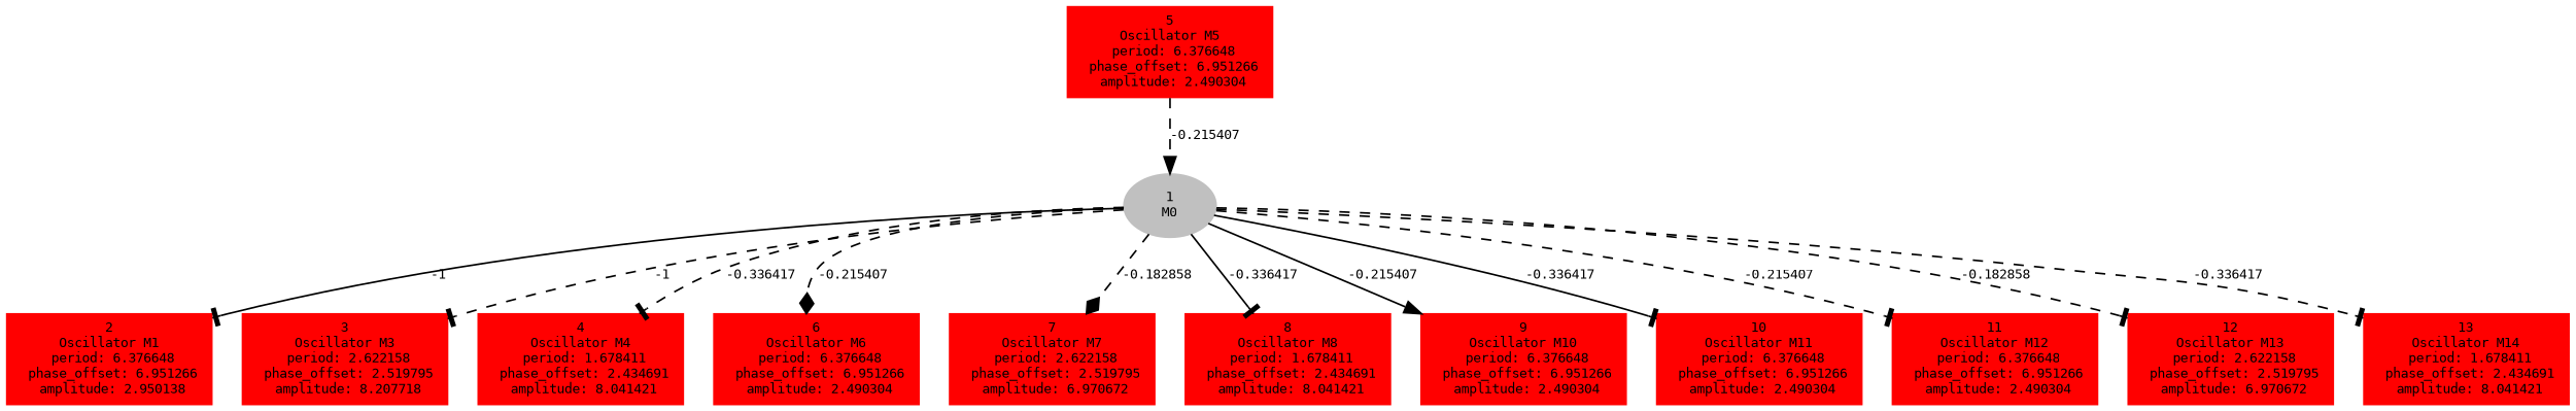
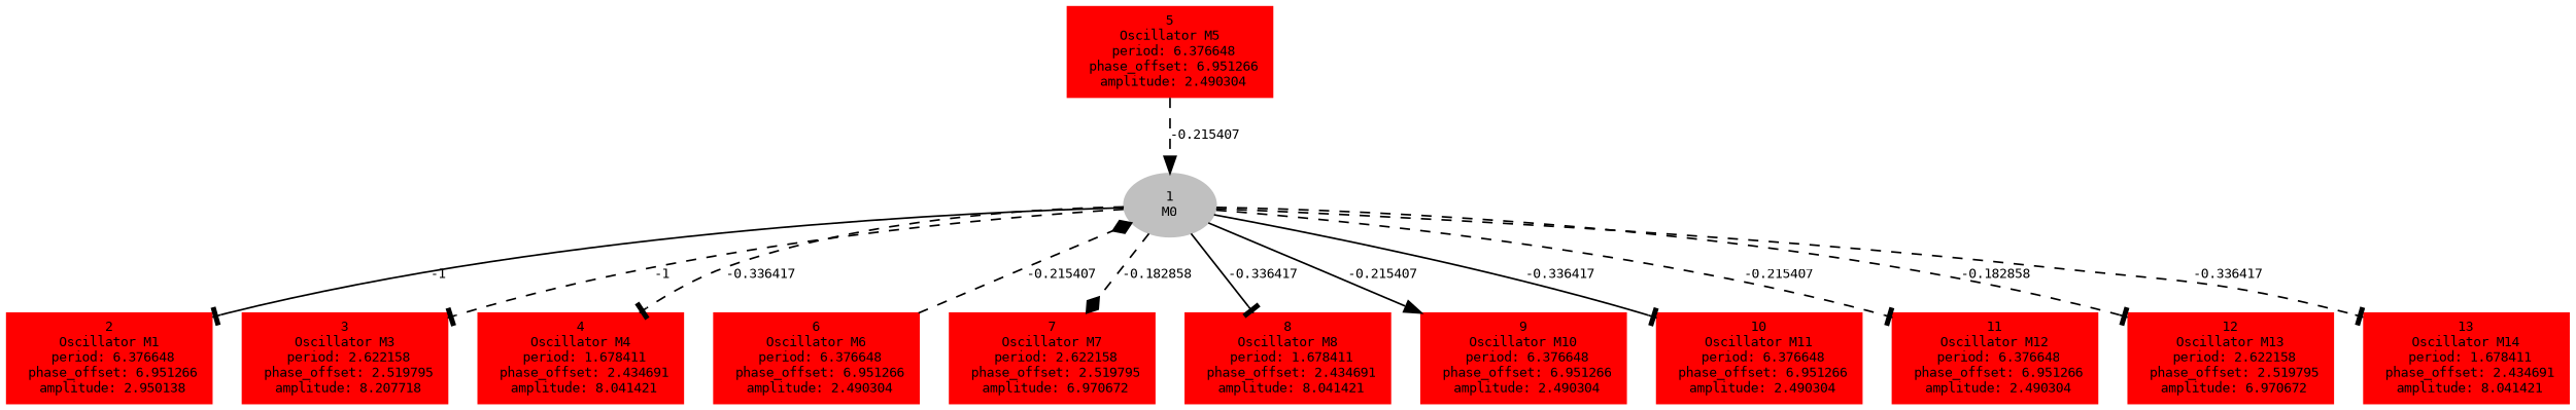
  digraph {
    fontname="DejaVu Sans Mono"
    forcelabels=true
    node [color=red fontname="DejaVu Sans Mono" fontsize=8 style=filled shape=box]
    edge [arrowhead=tee fontname="DejaVu Sans Mono" fontsize=8 style=dashed]
    n1 [color=grey label=<1<BR/>M0> shape=""]
    n2 [label=<2<BR />Oscillator M1<BR /> period: 6.376648<BR /> phase_offset: 6.951266<BR /> amplitude: 2.950138>]
    n3 [label=<3<BR />Oscillator M3<BR /> period: 2.622158<BR /> phase_offset: 2.519795<BR /> amplitude: 8.207718>]
    n4 [label=<4<BR />Oscillator M4<BR /> period: 1.678411<BR /> phase_offset: 2.434691<BR /> amplitude: 8.041421>]
    n5 [label=<6<BR />Oscillator M6<BR /> period: 6.376648<BR /> phase_offset: 6.951266<BR /> amplitude: 2.490304>]
    n6 [label=<7<BR />Oscillator M7<BR /> period: 2.622158<BR /> phase_offset: 2.519795<BR /> amplitude: 6.970672>]
    n7 [label=<8<BR />Oscillator M8<BR /> period: 1.678411<BR /> phase_offset: 2.434691<BR /> amplitude: 8.041421>]
    n8 [label=<9<BR />Oscillator M10<BR /> period: 6.376648<BR /> phase_offset: 6.951266<BR /> amplitude: 2.490304>]
    n9 [label=<10<BR />Oscillator M11<BR /> period: 6.376648<BR /> phase_offset: 6.951266<BR /> amplitude: 2.490304>]
    n10 [label=<11<BR />Oscillator M12<BR /> period: 6.376648<BR /> phase_offset: 6.951266<BR /> amplitude: 2.490304>]
    n11 [label=<12<BR />Oscillator M13<BR /> period: 2.622158<BR /> phase_offset: 2.519795<BR /> amplitude: 6.970672>]
    n12 [label=<13<BR />Oscillator M14<BR /> period: 1.678411<BR /> phase_offset: 2.434691<BR /> amplitude: 8.041421>]
    n13 [label=<5<BR />Oscillator M5<BR /> period: 6.376648<BR /> phase_offset: 6.951266<BR /> amplitude: 2.490304>]
    n1 -> n2 [label="-1 " style=solid]
    n1 -> n3 [label="-1 "]
    n1 -> n4 [label="-0.336417 "]
-   n1 -> n5 [arrowhead=diamond label="-0.215407 "]
+   n5 -> n1 [arrowhead=diamond label="-0.215407 "]
    n1 -> n6 [arrowhead=diamond label="-0.182858 "]
    n1 -> n7 [label="-0.336417 " style=solid]
    n1 -> n8 [arrowhead=normal label="-0.215407 " style=solid]
    n1 -> n9 [label="-0.336417 " style=solid]
    n1 -> n10 [label="-0.215407 "]
    n1 -> n11 [label="-0.182858 "]
    n1 -> n12 [label="-0.336417 "]
    n13 -> n1 [arrowhead=normal label="-0.215407 "]
  }
